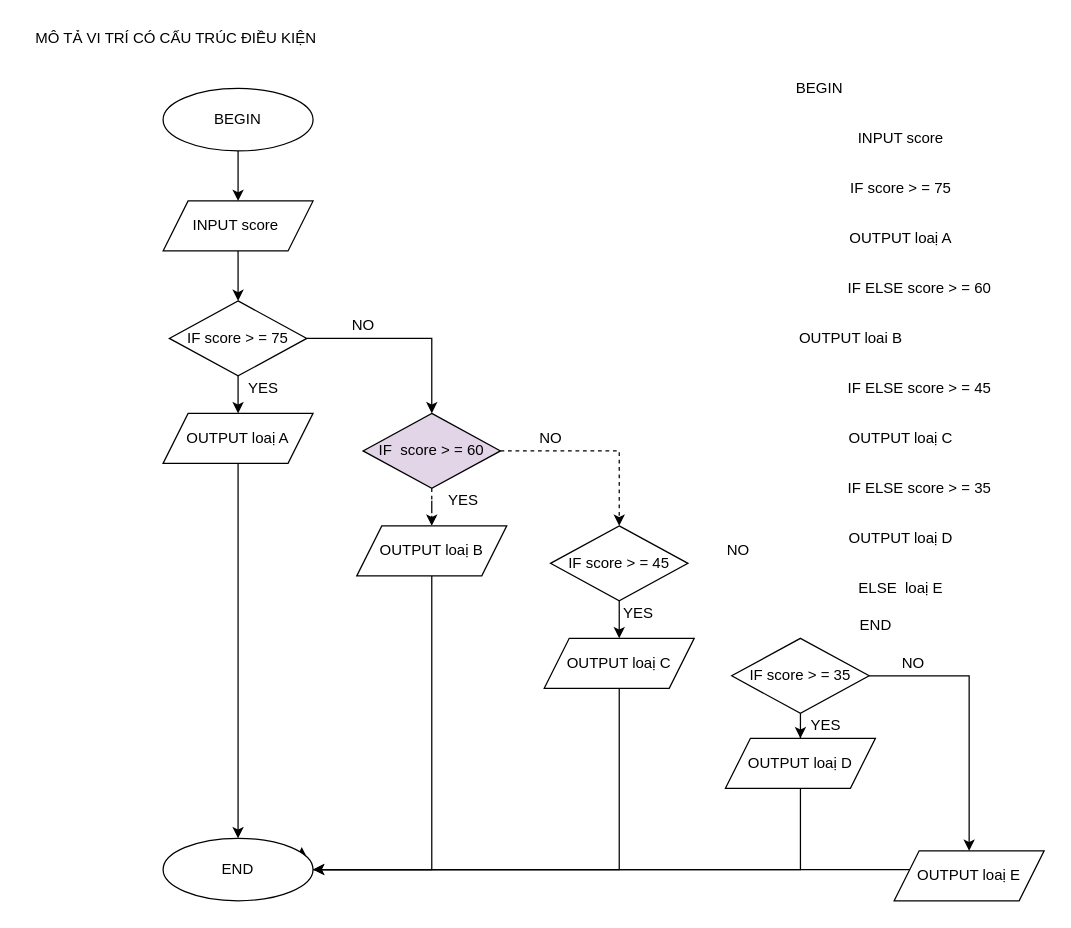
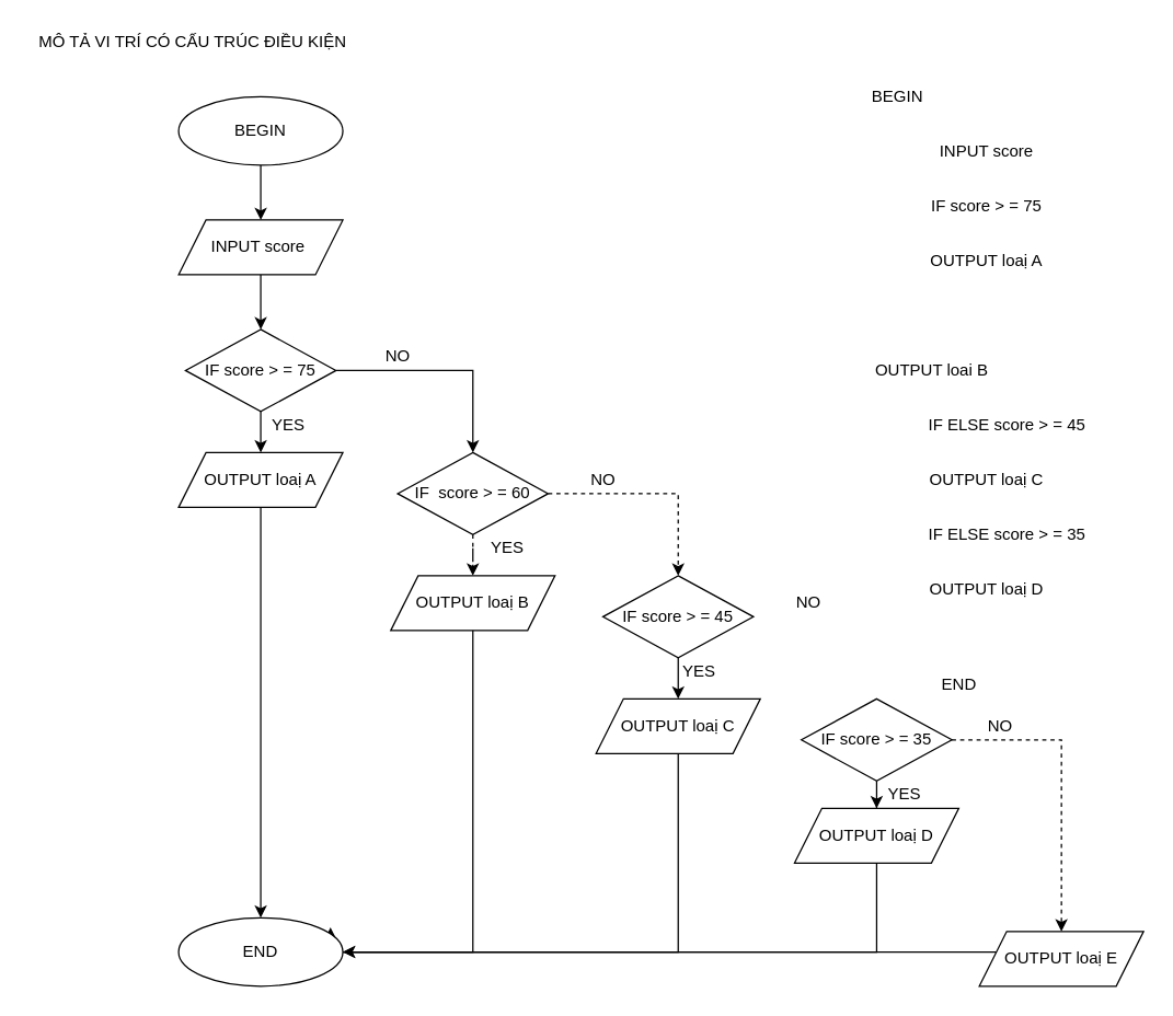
  <mxCell id="0" />
  <mxCell id="1" parent="0" />
  <mxCell id="2" style="edgeStyle=orthogonalEdgeStyle;rounded=0;orthogonalLoop=1;jettySize=auto;html=1;entryX=0.5;entryY=0;entryDx=0;entryDy=0;" edge="1" parent="1" source="3" target="6"><mxGeometry relative="1" as="geometry" /></mxCell>
  <mxCell id="3" value="BEGIN" style="ellipse;whiteSpace=wrap;html=1;" vertex="1" parent="1"><mxGeometry x="130" y="70" width="120" height="50" as="geometry" /></mxCell>
  <mxCell id="4" value="MÔ TẢ VI TRÍ CÓ CẤU TRÚC ĐIỀU KIỆN" style="text;html=1;align=center;verticalAlign=middle;resizable=0;points=[];autosize=1;" vertex="1" parent="1"><mxGeometry x="20" y="20" width="240" height="20" as="geometry" /></mxCell>
  <mxCell id="5" style="edgeStyle=orthogonalEdgeStyle;rounded=0;orthogonalLoop=1;jettySize=auto;html=1;entryX=0.5;entryY=0;entryDx=0;entryDy=0;" edge="1" parent="1" source="6" target="9"><mxGeometry relative="1" as="geometry" /></mxCell>
  <mxCell id="6" value="INPUT score&amp;nbsp;" style="shape=parallelogram;perimeter=parallelogramPerimeter;whiteSpace=wrap;html=1;fixedSize=1;" vertex="1" parent="1"><mxGeometry x="130" y="160" width="120" height="40" as="geometry" /></mxCell>
  <mxCell id="7" value="" style="edgeStyle=orthogonalEdgeStyle;rounded=0;orthogonalLoop=1;jettySize=auto;html=1;" edge="1" parent="1" source="9" target="11"><mxGeometry relative="1" as="geometry" /></mxCell>
  <mxCell id="8" style="edgeStyle=orthogonalEdgeStyle;rounded=0;orthogonalLoop=1;jettySize=auto;html=1;entryX=0.5;entryY=0;entryDx=0;entryDy=0;" edge="1" parent="1" source="9" target="14"><mxGeometry relative="1" as="geometry" /></mxCell>
  <mxCell id="9" value="IF score &amp;gt; = 75" style="rhombus;whiteSpace=wrap;html=1;" vertex="1" parent="1"><mxGeometry x="135" y="240" width="110" height="60" as="geometry" /></mxCell>
  <mxCell id="10" style="edgeStyle=orthogonalEdgeStyle;rounded=0;orthogonalLoop=1;jettySize=auto;html=1;" edge="1" parent="1" source="11" target="35"><mxGeometry relative="1" as="geometry" /></mxCell>
  <mxCell id="11" value="OUTPUT loaị A" style="shape=parallelogram;perimeter=parallelogramPerimeter;whiteSpace=wrap;html=1;fixedSize=1;" vertex="1" parent="1"><mxGeometry x="130" y="330" width="120" height="40" as="geometry" /></mxCell>
  <mxCell id="12" style="edgeStyle=orthogonalEdgeStyle;rounded=0;orthogonalLoop=1;jettySize=auto;html=1;entryX=0.5;entryY=0;entryDx=0;entryDy=0;dashed=1;" edge="1" parent="1" source="14" target="16"><mxGeometry relative="1" as="geometry" /></mxCell>
  <mxCell id="13" style="edgeStyle=orthogonalEdgeStyle;rounded=0;orthogonalLoop=1;jettySize=auto;html=1;entryX=0.5;entryY=0;entryDx=0;entryDy=0;dashed=1;" edge="1" parent="1" source="14" target="25"><mxGeometry relative="1" as="geometry" /></mxCell>
- <mxCell id="14" value="IF&amp;nbsp; score &amp;gt; = 60" style="rhombus;whiteSpace=wrap;html=1;fillColor=#e1d5e7;" vertex="1" parent="1"><mxGeometry x="290" y="330" width="110" height="60" as="geometry" /></mxCell>
+ <mxCell id="14" value="IF&amp;nbsp; score &amp;gt; = 60" style="rhombus;whiteSpace=wrap;html=1;" vertex="1" parent="1"><mxGeometry x="290" y="330" width="110" height="60" as="geometry" /></mxCell>
  <mxCell id="15" style="edgeStyle=orthogonalEdgeStyle;rounded=0;orthogonalLoop=1;jettySize=auto;html=1;entryX=1;entryY=0.5;entryDx=0;entryDy=0;" edge="1" parent="1" source="16" target="35"><mxGeometry relative="1" as="geometry"><Array as="points"><mxPoint x="345" y="695" /><mxPoint x="265" y="695" /><mxPoint x="265" y="695" /></Array></mxGeometry></mxCell>
  <mxCell id="16" value="OUTPUT loaị B" style="shape=parallelogram;perimeter=parallelogramPerimeter;whiteSpace=wrap;html=1;fixedSize=1;" vertex="1" parent="1"><mxGeometry x="285" y="420" width="120" height="40" as="geometry" /></mxCell>
  <mxCell id="17" style="edgeStyle=orthogonalEdgeStyle;rounded=0;orthogonalLoop=1;jettySize=auto;html=1;" edge="1" parent="1" source="18" target="35"><mxGeometry relative="1" as="geometry"><Array as="points"><mxPoint x="600" y="695" /><mxPoint x="600" y="695" /></Array></mxGeometry></mxCell>
  <mxCell id="18" value="OUTPUT loaị E" style="shape=parallelogram;perimeter=parallelogramPerimeter;whiteSpace=wrap;html=1;fixedSize=1;" vertex="1" parent="1"><mxGeometry x="715" y="680" width="120" height="40" as="geometry" /></mxCell>
  <mxCell id="19" style="edgeStyle=orthogonalEdgeStyle;rounded=0;orthogonalLoop=1;jettySize=auto;html=1;entryX=0.5;entryY=0;entryDx=0;entryDy=0;" edge="1" parent="1" source="21" target="23"><mxGeometry relative="1" as="geometry" /></mxCell>
- <mxCell id="20" style="edgeStyle=orthogonalEdgeStyle;rounded=0;orthogonalLoop=1;jettySize=auto;html=1;" edge="1" parent="1" source="21" target="18"><mxGeometry relative="1" as="geometry"><mxPoint x="775" y="590" as="targetPoint" /></mxGeometry></mxCell>
+ <mxCell id="20" style="edgeStyle=orthogonalEdgeStyle;rounded=0;orthogonalLoop=1;jettySize=auto;html=1;dashed=1;" edge="1" parent="1" source="21" target="18"><mxGeometry relative="1" as="geometry"><mxPoint x="775" y="590" as="targetPoint" /></mxGeometry></mxCell>
  <mxCell id="21" value="IF score &amp;gt; = 35" style="rhombus;whiteSpace=wrap;html=1;" vertex="1" parent="1"><mxGeometry x="585" y="510" width="110" height="60" as="geometry" /></mxCell>
  <mxCell id="22" style="edgeStyle=orthogonalEdgeStyle;rounded=0;orthogonalLoop=1;jettySize=auto;html=1;entryX=0.5;entryY=1;entryDx=0;entryDy=0;" edge="1" parent="1" source="23" target="35"><mxGeometry relative="1" as="geometry"><Array as="points"><mxPoint x="640" y="695" /><mxPoint x="190" y="695" /></Array></mxGeometry></mxCell>
  <mxCell id="23" value="OUTPUT loaị D" style="shape=parallelogram;perimeter=parallelogramPerimeter;whiteSpace=wrap;html=1;fixedSize=1;" vertex="1" parent="1"><mxGeometry x="580" y="590" width="120" height="40" as="geometry" /></mxCell>
  <mxCell id="24" style="edgeStyle=orthogonalEdgeStyle;rounded=0;orthogonalLoop=1;jettySize=auto;html=1;entryX=0.5;entryY=0;entryDx=0;entryDy=0;" edge="1" parent="1" source="25" target="27"><mxGeometry relative="1" as="geometry" /></mxCell>
  <mxCell id="25" value="IF score &amp;gt; = 45" style="rhombus;whiteSpace=wrap;html=1;" vertex="1" parent="1"><mxGeometry x="440" y="420" width="110" height="60" as="geometry" /></mxCell>
  <mxCell id="26" style="edgeStyle=orthogonalEdgeStyle;rounded=0;orthogonalLoop=1;jettySize=auto;html=1;entryX=0.925;entryY=0.14;entryDx=0;entryDy=0;entryPerimeter=0;" edge="1" parent="1" source="27" target="35"><mxGeometry relative="1" as="geometry"><Array as="points"><mxPoint x="495" y="695" /><mxPoint x="241" y="695" /></Array></mxGeometry></mxCell>
  <mxCell id="27" value="OUTPUT loaị C" style="shape=parallelogram;perimeter=parallelogramPerimeter;whiteSpace=wrap;html=1;fixedSize=1;" vertex="1" parent="1"><mxGeometry x="435" y="510" width="120" height="40" as="geometry" /></mxCell>
  <mxCell id="28" value="YES" style="text;html=1;align=center;verticalAlign=middle;resizable=0;points=[];autosize=1;" vertex="1" parent="1"><mxGeometry x="190" y="300" width="40" height="20" as="geometry" /></mxCell>
  <mxCell id="29" value="NO" style="text;html=1;align=center;verticalAlign=middle;resizable=0;points=[];autosize=1;" vertex="1" parent="1"><mxGeometry x="275" y="250" width="30" height="20" as="geometry" /></mxCell>
  <mxCell id="30" value="YES" style="text;html=1;align=center;verticalAlign=middle;resizable=0;points=[];autosize=1;" vertex="1" parent="1"><mxGeometry x="350" y="390" width="40" height="20" as="geometry" /></mxCell>
  <mxCell id="31" value="YES" style="text;html=1;align=center;verticalAlign=middle;resizable=0;points=[];autosize=1;" vertex="1" parent="1"><mxGeometry x="490" y="480" width="40" height="20" as="geometry" /></mxCell>
  <mxCell id="32" value="NO" style="text;html=1;align=center;verticalAlign=middle;resizable=0;points=[];autosize=1;" vertex="1" parent="1"><mxGeometry x="425" y="340" width="30" height="20" as="geometry" /></mxCell>
  <mxCell id="33" value="NO" style="text;html=1;align=center;verticalAlign=middle;resizable=0;points=[];autosize=1;" vertex="1" parent="1"><mxGeometry x="575" y="430" width="30" height="20" as="geometry" /></mxCell>
  <mxCell id="34" value="YES" style="text;html=1;align=center;verticalAlign=middle;resizable=0;points=[];autosize=1;" vertex="1" parent="1"><mxGeometry x="640" y="570" width="40" height="20" as="geometry" /></mxCell>
  <mxCell id="35" value="END" style="ellipse;whiteSpace=wrap;html=1;" vertex="1" parent="1"><mxGeometry x="130" y="670" width="120" height="50" as="geometry" /></mxCell>
  <mxCell id="36" value="BEGIN" style="text;html=1;align=center;verticalAlign=middle;resizable=0;points=[];autosize=1;" vertex="1" parent="1"><mxGeometry x="630" y="60" width="50" height="20" as="geometry" /></mxCell>
  <mxCell id="37" value="INPUT score" style="text;html=1;align=center;verticalAlign=middle;resizable=0;points=[];autosize=1;" vertex="1" parent="1"><mxGeometry x="680" y="100" width="80" height="20" as="geometry" /></mxCell>
  <mxCell id="38" value="&lt;span&gt;IF score &amp;gt; = 75&lt;/span&gt;" style="text;html=1;align=center;verticalAlign=middle;resizable=0;points=[];autosize=1;" vertex="1" parent="1"><mxGeometry x="670" y="140" width="100" height="20" as="geometry" /></mxCell>
  <mxCell id="39" value="&lt;span&gt;OUTPUT loaị A&lt;/span&gt;" style="text;html=1;align=center;verticalAlign=middle;resizable=0;points=[];autosize=1;" vertex="1" parent="1"><mxGeometry x="670" y="180" width="100" height="20" as="geometry" /></mxCell>
- <mxCell id="40" value="&lt;span&gt;IF ELSE score &amp;gt; = 60&lt;/span&gt;" style="text;html=1;align=center;verticalAlign=middle;resizable=0;points=[];autosize=1;" vertex="1" parent="1"><mxGeometry x="670" y="220" width="130" height="20" as="geometry" /></mxCell>
  <mxCell id="41" value="OUTPUT loai B" style="text;html=1;align=center;verticalAlign=middle;resizable=0;points=[];autosize=1;" vertex="1" parent="1"><mxGeometry x="630" y="260" width="100" height="20" as="geometry" /></mxCell>
  <mxCell id="42" value="&lt;span&gt;IF ELSE score &amp;gt; = 45&lt;/span&gt;" style="text;html=1;align=center;verticalAlign=middle;resizable=0;points=[];autosize=1;" vertex="1" parent="1"><mxGeometry x="670" y="300" width="130" height="20" as="geometry" /></mxCell>
  <mxCell id="43" value="&lt;span&gt;OUTPUT loaị C&lt;/span&gt;" style="text;html=1;align=center;verticalAlign=middle;resizable=0;points=[];autosize=1;" vertex="1" parent="1"><mxGeometry x="670" y="340" width="100" height="20" as="geometry" /></mxCell>
  <mxCell id="44" value="&lt;span&gt;IF ELSE score &amp;gt; = 35&lt;/span&gt;" style="text;html=1;align=center;verticalAlign=middle;resizable=0;points=[];autosize=1;" vertex="1" parent="1"><mxGeometry x="670" y="380" width="130" height="20" as="geometry" /></mxCell>
  <mxCell id="45" value="&lt;span&gt;OUTPUT loaị D&lt;/span&gt;" style="text;html=1;align=center;verticalAlign=middle;resizable=0;points=[];autosize=1;" vertex="1" parent="1"><mxGeometry x="670" y="420" width="100" height="20" as="geometry" /></mxCell>
- <mxCell id="46" value="&lt;span&gt;ELSE&amp;nbsp; loaị E&lt;/span&gt;" style="text;html=1;align=center;verticalAlign=middle;resizable=0;points=[];autosize=1;" vertex="1" parent="1"><mxGeometry x="680" y="460" width="80" height="20" as="geometry" /></mxCell>
  <mxCell id="47" value="NO" style="text;html=1;align=center;verticalAlign=middle;resizable=0;points=[];autosize=1;" vertex="1" parent="1"><mxGeometry x="715" y="520" width="30" height="20" as="geometry" /></mxCell>
  <mxCell id="48" value="END" style="text;html=1;align=center;verticalAlign=middle;resizable=0;points=[];autosize=1;" vertex="1" parent="1"><mxGeometry x="680" y="490" width="40" height="20" as="geometry" /></mxCell>
